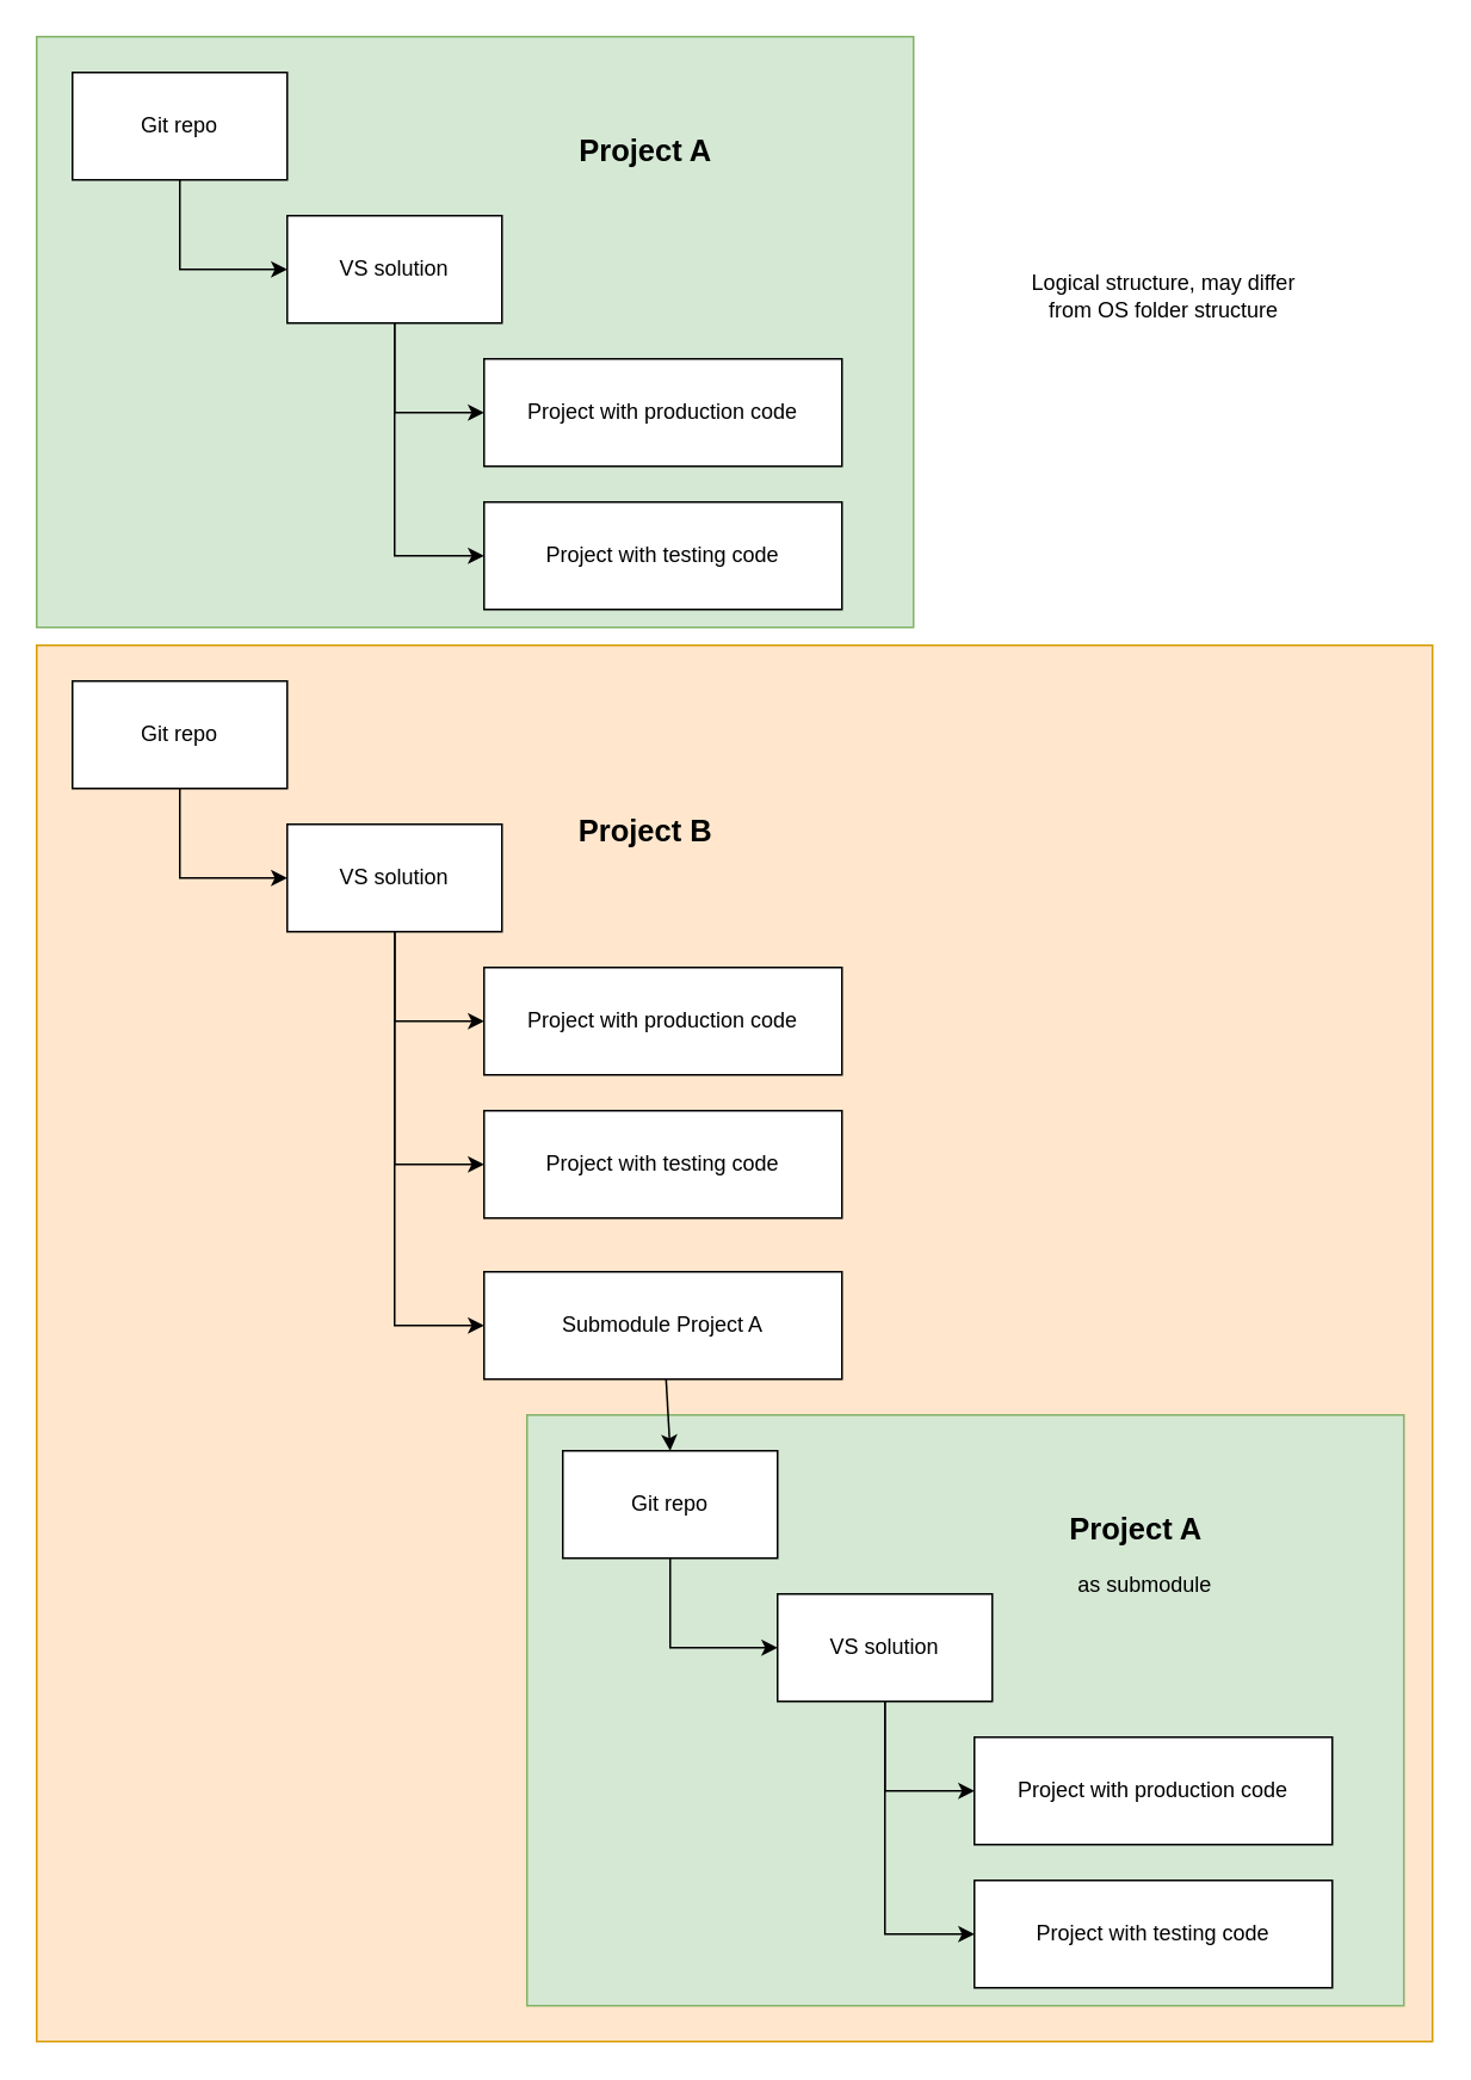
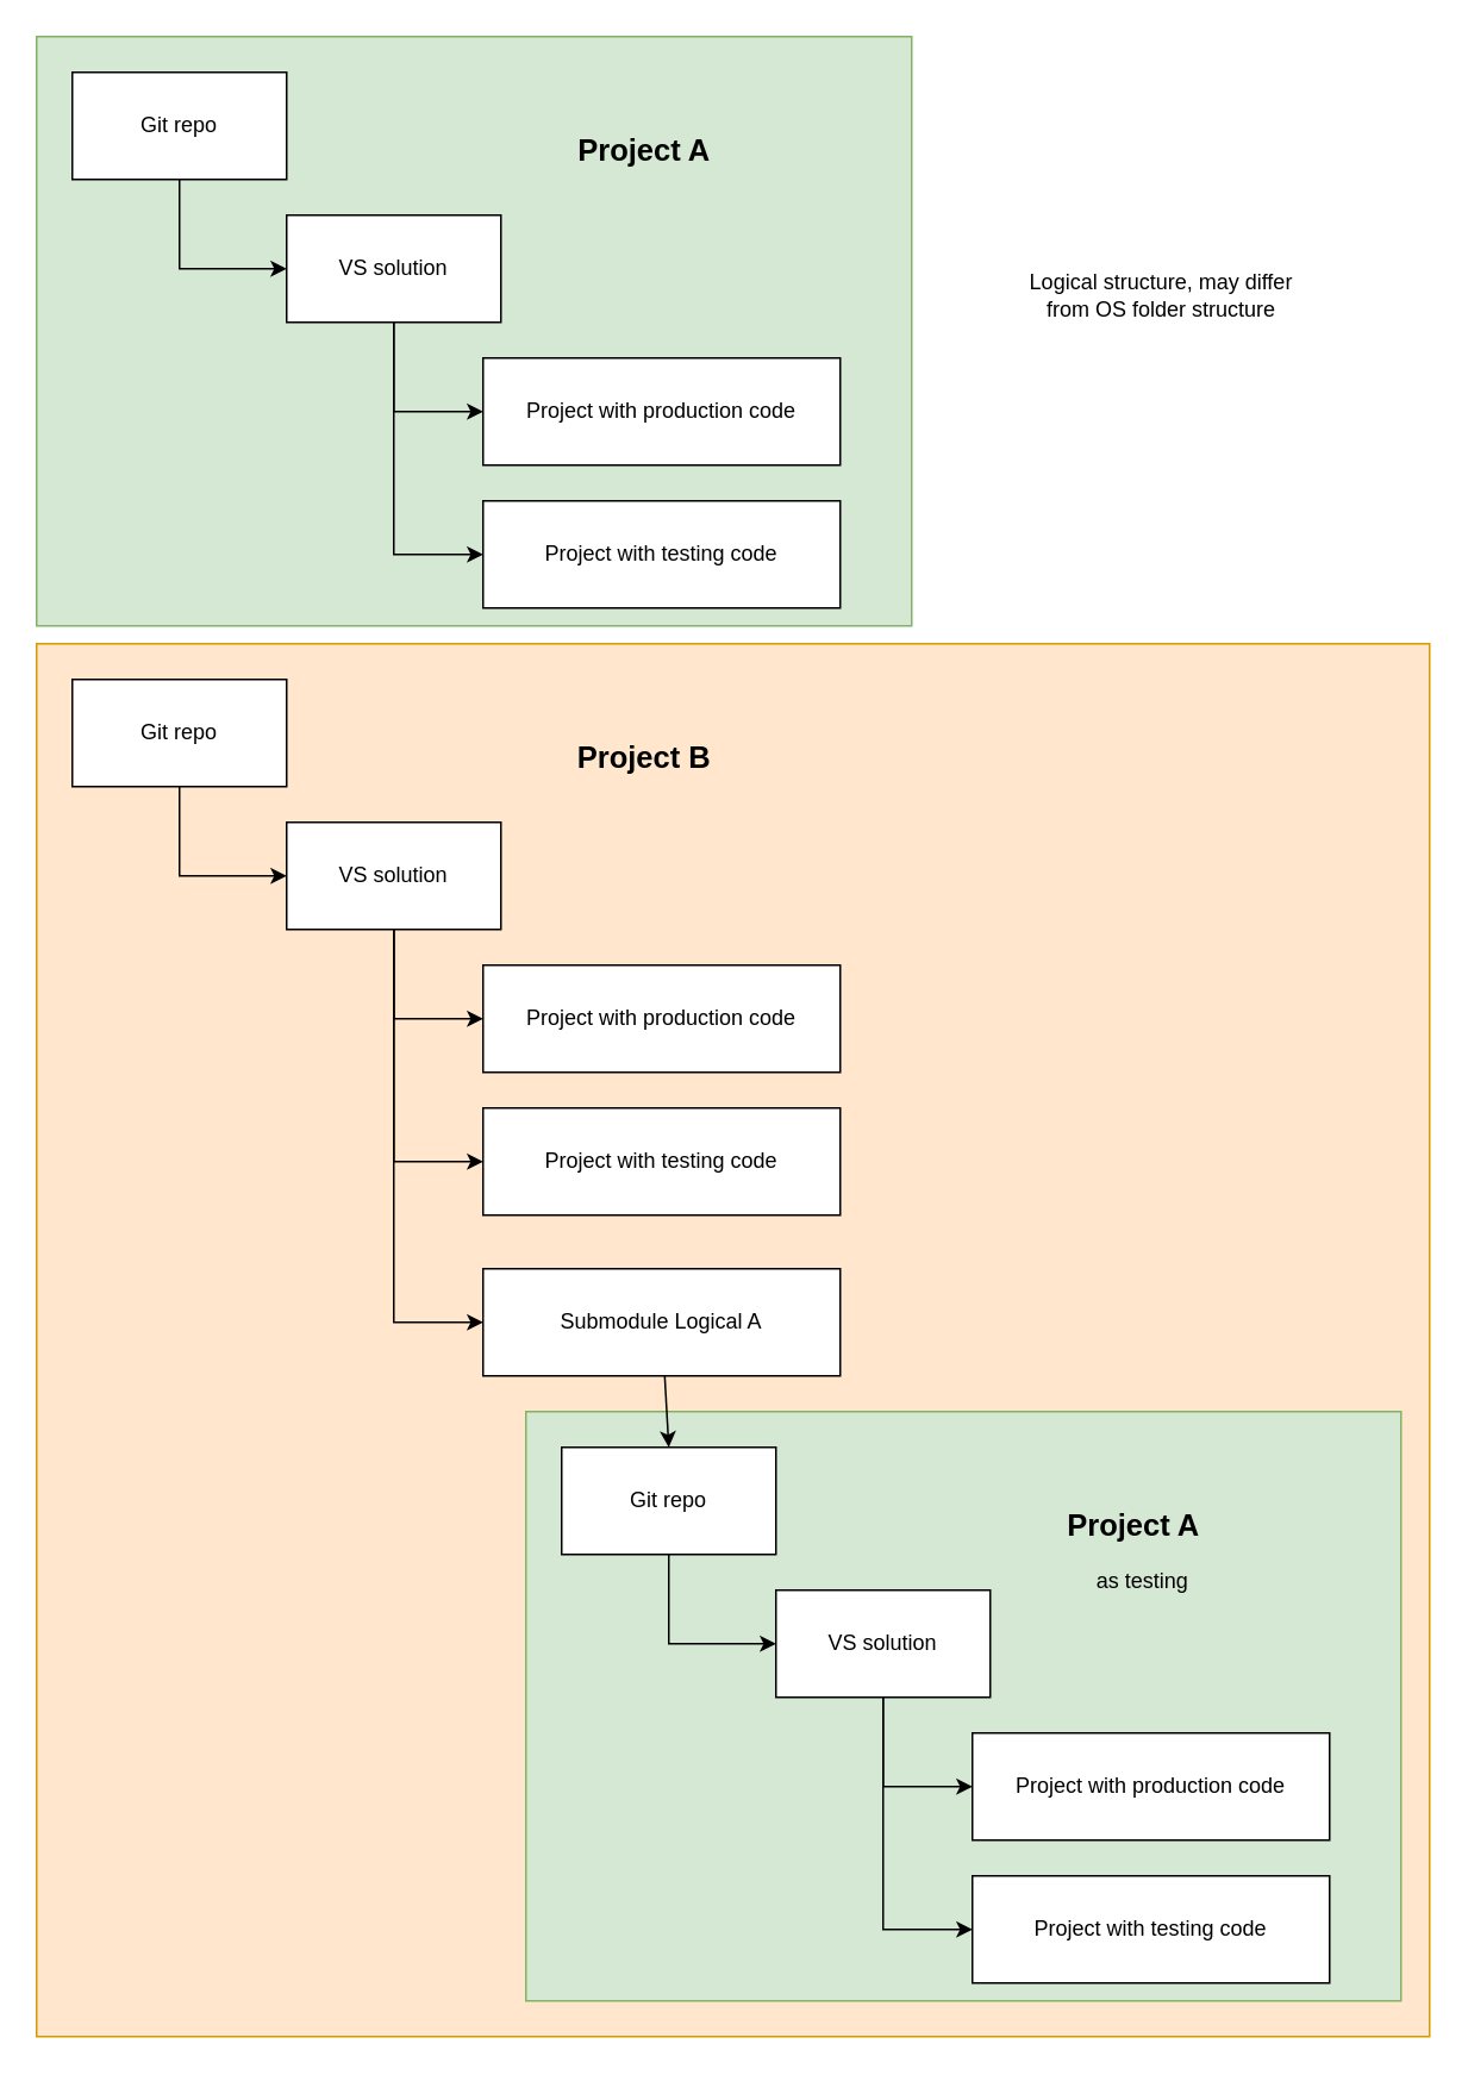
  <mxCell id="0" />
  <mxCell id="1" parent="0" />
  <mxCell id="2" value="" style="rounded=0;whiteSpace=wrap;html=1;fillColor=#ffe6cc;strokeColor=#d79b00;" parent="1" vertex="1"><mxGeometry x="20" y="360" width="780" height="780" as="geometry" /></mxCell>
  <mxCell id="3" value="Git repo" style="rounded=0;whiteSpace=wrap;html=1;" parent="1" vertex="1"><mxGeometry x="40" y="380" width="120" height="60" as="geometry" /></mxCell>
  <mxCell id="4" value="VS solution" style="rounded=0;whiteSpace=wrap;html=1;" parent="1" vertex="1"><mxGeometry x="160" y="460" width="120" height="60" as="geometry" /></mxCell>
  <mxCell id="5" value="Project with production code" style="rounded=0;whiteSpace=wrap;html=1;" parent="1" vertex="1"><mxGeometry x="270" y="540" width="200" height="60" as="geometry" /></mxCell>
  <mxCell id="6" value="Project with testing code" style="rounded=0;whiteSpace=wrap;html=1;" parent="1" vertex="1"><mxGeometry x="270" y="620" width="200" height="60" as="geometry" /></mxCell>
  <mxCell id="7" value="" style="endArrow=classic;html=1;rounded=0;exitX=0.5;exitY=1;exitDx=0;exitDy=0;" parent="1" source="3" edge="1"><mxGeometry width="50" height="50" relative="1" as="geometry"><mxPoint x="110" y="540" as="sourcePoint" /><mxPoint x="160" y="490" as="targetPoint" /><Array as="points"><mxPoint x="100" y="490" /></Array></mxGeometry></mxCell>
  <mxCell id="8" value="" style="endArrow=classic;html=1;rounded=0;entryX=0;entryY=0.5;entryDx=0;entryDy=0;" parent="1" target="6" edge="1"><mxGeometry width="50" height="50" relative="1" as="geometry"><mxPoint x="220" y="520" as="sourcePoint" /><mxPoint x="320" y="660" as="targetPoint" /><Array as="points"><mxPoint x="220" y="650" /></Array></mxGeometry></mxCell>
  <mxCell id="9" value="" style="endArrow=classic;html=1;rounded=0;exitX=0.5;exitY=1;exitDx=0;exitDy=0;entryX=0;entryY=0.5;entryDx=0;entryDy=0;" parent="1" source="4" target="5" edge="1"><mxGeometry width="50" height="50" relative="1" as="geometry"><mxPoint x="224" y="532" as="sourcePoint" /><mxPoint x="280" y="670" as="targetPoint" /><Array as="points"><mxPoint x="220" y="570" /></Array></mxGeometry></mxCell>
- <mxCell id="10" value="Project B" style="text;html=1;align=center;verticalAlign=middle;resizable=0;points=[];autosize=1;strokeColor=none;fillColor=none;fontSize=17;fontStyle=1" parent="1" vertex="1"><mxGeometry x="315" y="450" width="90" height="30" as="geometry" /></mxCell>
- <mxCell id="11" value="Submodule Project A" style="rounded=0;whiteSpace=wrap;html=1;" parent="1" vertex="1"><mxGeometry x="270" y="710" width="200" height="60" as="geometry" /></mxCell>
+ <mxCell id="10" value="Project B" style="text;html=1;align=center;verticalAlign=middle;resizable=0;points=[];autosize=1;strokeColor=none;fillColor=none;fontSize=17;fontStyle=1" parent="1" vertex="1"><mxGeometry x="315" y="410" width="90" height="30" as="geometry" /></mxCell>
+ <mxCell id="11" value="Submodule Logical A" style="rounded=0;whiteSpace=wrap;html=1;" parent="1" vertex="1"><mxGeometry x="270" y="710" width="200" height="60" as="geometry" /></mxCell>
  <mxCell id="12" value="" style="endArrow=classic;html=1;rounded=0;entryX=0;entryY=0.5;entryDx=0;entryDy=0;exitX=0.5;exitY=1;exitDx=0;exitDy=0;" parent="1" source="4" edge="1"><mxGeometry width="50" height="50" relative="1" as="geometry"><mxPoint x="220" y="610" as="sourcePoint" /><mxPoint x="270" y="740" as="targetPoint" /><Array as="points"><mxPoint x="220" y="740" /></Array></mxGeometry></mxCell>
  <mxCell id="13" value="" style="group" parent="1" vertex="1" connectable="0"><mxGeometry x="20" y="20" width="490" height="330" as="geometry" /></mxCell>
  <mxCell id="14" value="" style="rounded=0;whiteSpace=wrap;html=1;fillColor=#d5e8d4;strokeColor=#82b366;" parent="13" vertex="1"><mxGeometry width="490" height="330" as="geometry" /></mxCell>
  <mxCell id="15" value="Git repo" style="rounded=0;whiteSpace=wrap;html=1;" parent="13" vertex="1"><mxGeometry x="20" y="20" width="120" height="60" as="geometry" /></mxCell>
  <mxCell id="16" value="VS solution" style="rounded=0;whiteSpace=wrap;html=1;" parent="13" vertex="1"><mxGeometry x="140" y="100" width="120" height="60" as="geometry" /></mxCell>
  <mxCell id="17" value="Project with production code" style="rounded=0;whiteSpace=wrap;html=1;" parent="13" vertex="1"><mxGeometry x="250" y="180" width="200" height="60" as="geometry" /></mxCell>
  <mxCell id="18" value="Project with testing code" style="rounded=0;whiteSpace=wrap;html=1;" parent="13" vertex="1"><mxGeometry x="250" y="260" width="200" height="60" as="geometry" /></mxCell>
  <mxCell id="19" value="" style="endArrow=classic;html=1;rounded=0;exitX=0.5;exitY=1;exitDx=0;exitDy=0;" parent="13" source="15" edge="1"><mxGeometry width="50" height="50" relative="1" as="geometry"><mxPoint x="90" y="180" as="sourcePoint" /><mxPoint x="140" y="130" as="targetPoint" /><Array as="points"><mxPoint x="80" y="130" /></Array></mxGeometry></mxCell>
  <mxCell id="20" value="" style="endArrow=classic;html=1;rounded=0;entryX=0;entryY=0.5;entryDx=0;entryDy=0;" parent="13" target="18" edge="1"><mxGeometry width="50" height="50" relative="1" as="geometry"><mxPoint x="200" y="160" as="sourcePoint" /><mxPoint x="300" y="300" as="targetPoint" /><Array as="points"><mxPoint x="200" y="290" /></Array></mxGeometry></mxCell>
  <mxCell id="21" value="" style="endArrow=classic;html=1;rounded=0;exitX=0.5;exitY=1;exitDx=0;exitDy=0;entryX=0;entryY=0.5;entryDx=0;entryDy=0;" parent="13" source="16" target="17" edge="1"><mxGeometry width="50" height="50" relative="1" as="geometry"><mxPoint x="204" y="172" as="sourcePoint" /><mxPoint x="260" y="310" as="targetPoint" /><Array as="points"><mxPoint x="200" y="210" /></Array></mxGeometry></mxCell>
  <mxCell id="22" value="Project A" style="text;html=1;align=center;verticalAlign=middle;resizable=0;points=[];autosize=1;strokeColor=none;fillColor=none;fontSize=17;fontStyle=1" parent="13" vertex="1"><mxGeometry x="295" y="50" width="90" height="30" as="geometry" /></mxCell>
  <mxCell id="23" value="" style="group" parent="1" vertex="1" connectable="0"><mxGeometry x="294" y="790" width="490" height="330" as="geometry" /></mxCell>
  <mxCell id="24" value="" style="rounded=0;whiteSpace=wrap;html=1;fillColor=#d5e8d4;strokeColor=#82b366;" parent="23" vertex="1"><mxGeometry width="490" height="330" as="geometry" /></mxCell>
  <mxCell id="25" value="Git repo" style="rounded=0;whiteSpace=wrap;html=1;" parent="23" vertex="1"><mxGeometry x="20" y="20" width="120" height="60" as="geometry" /></mxCell>
  <mxCell id="26" value="VS solution" style="rounded=0;whiteSpace=wrap;html=1;" parent="23" vertex="1"><mxGeometry x="140" y="100" width="120" height="60" as="geometry" /></mxCell>
  <mxCell id="27" value="Project with production code" style="rounded=0;whiteSpace=wrap;html=1;" parent="23" vertex="1"><mxGeometry x="250" y="180" width="200" height="60" as="geometry" /></mxCell>
  <mxCell id="28" value="Project with testing code" style="rounded=0;whiteSpace=wrap;html=1;" parent="23" vertex="1"><mxGeometry x="250" y="260" width="200" height="60" as="geometry" /></mxCell>
  <mxCell id="29" value="" style="endArrow=classic;html=1;rounded=0;exitX=0.5;exitY=1;exitDx=0;exitDy=0;" parent="23" source="25" edge="1"><mxGeometry width="50" height="50" relative="1" as="geometry"><mxPoint x="90" y="180" as="sourcePoint" /><mxPoint x="140" y="130" as="targetPoint" /><Array as="points"><mxPoint x="80" y="130" /></Array></mxGeometry></mxCell>
  <mxCell id="30" value="" style="endArrow=classic;html=1;rounded=0;entryX=0;entryY=0.5;entryDx=0;entryDy=0;" parent="23" target="28" edge="1"><mxGeometry width="50" height="50" relative="1" as="geometry"><mxPoint x="200" y="160" as="sourcePoint" /><mxPoint x="300" y="300" as="targetPoint" /><Array as="points"><mxPoint x="200" y="290" /></Array></mxGeometry></mxCell>
  <mxCell id="31" value="" style="endArrow=classic;html=1;rounded=0;exitX=0.5;exitY=1;exitDx=0;exitDy=0;entryX=0;entryY=0.5;entryDx=0;entryDy=0;" parent="23" source="26" target="27" edge="1"><mxGeometry width="50" height="50" relative="1" as="geometry"><mxPoint x="204" y="172" as="sourcePoint" /><mxPoint x="260" y="310" as="targetPoint" /><Array as="points"><mxPoint x="200" y="210" /></Array></mxGeometry></mxCell>
  <mxCell id="32" value="Project A" style="text;html=1;align=center;verticalAlign=middle;resizable=0;points=[];autosize=1;strokeColor=none;fillColor=none;fontSize=17;fontStyle=1" parent="23" vertex="1"><mxGeometry x="295" y="50" width="90" height="30" as="geometry" /></mxCell>
- <mxCell id="33" value="as submodule" style="text;html=1;align=center;verticalAlign=middle;resizable=0;points=[];autosize=1;strokeColor=none;fillColor=none;" parent="23" vertex="1"><mxGeometry x="295" y="80" width="100" height="30" as="geometry" /></mxCell>
+ <mxCell id="33" value="as testing" style="text;html=1;align=center;verticalAlign=middle;resizable=0;points=[];autosize=1;strokeColor=none;fillColor=none;" parent="23" vertex="1"><mxGeometry x="295" y="80" width="100" height="30" as="geometry" /></mxCell>
  <mxCell id="34" value="" style="endArrow=classic;html=1;rounded=0;entryX=0.5;entryY=0;entryDx=0;entryDy=0;" parent="1" source="11" target="25" edge="1"><mxGeometry width="50" height="50" relative="1" as="geometry"><mxPoint x="-70" y="650" as="sourcePoint" /><mxPoint x="-20" y="600" as="targetPoint" /></mxGeometry></mxCell>
  <mxCell id="35" value="Logical structure, may differ from OS folder structure" style="text;html=1;align=center;verticalAlign=middle;whiteSpace=wrap;rounded=0;" vertex="1" parent="1"><mxGeometry x="570" y="130" width="160" height="70" as="geometry" /></mxCell>
